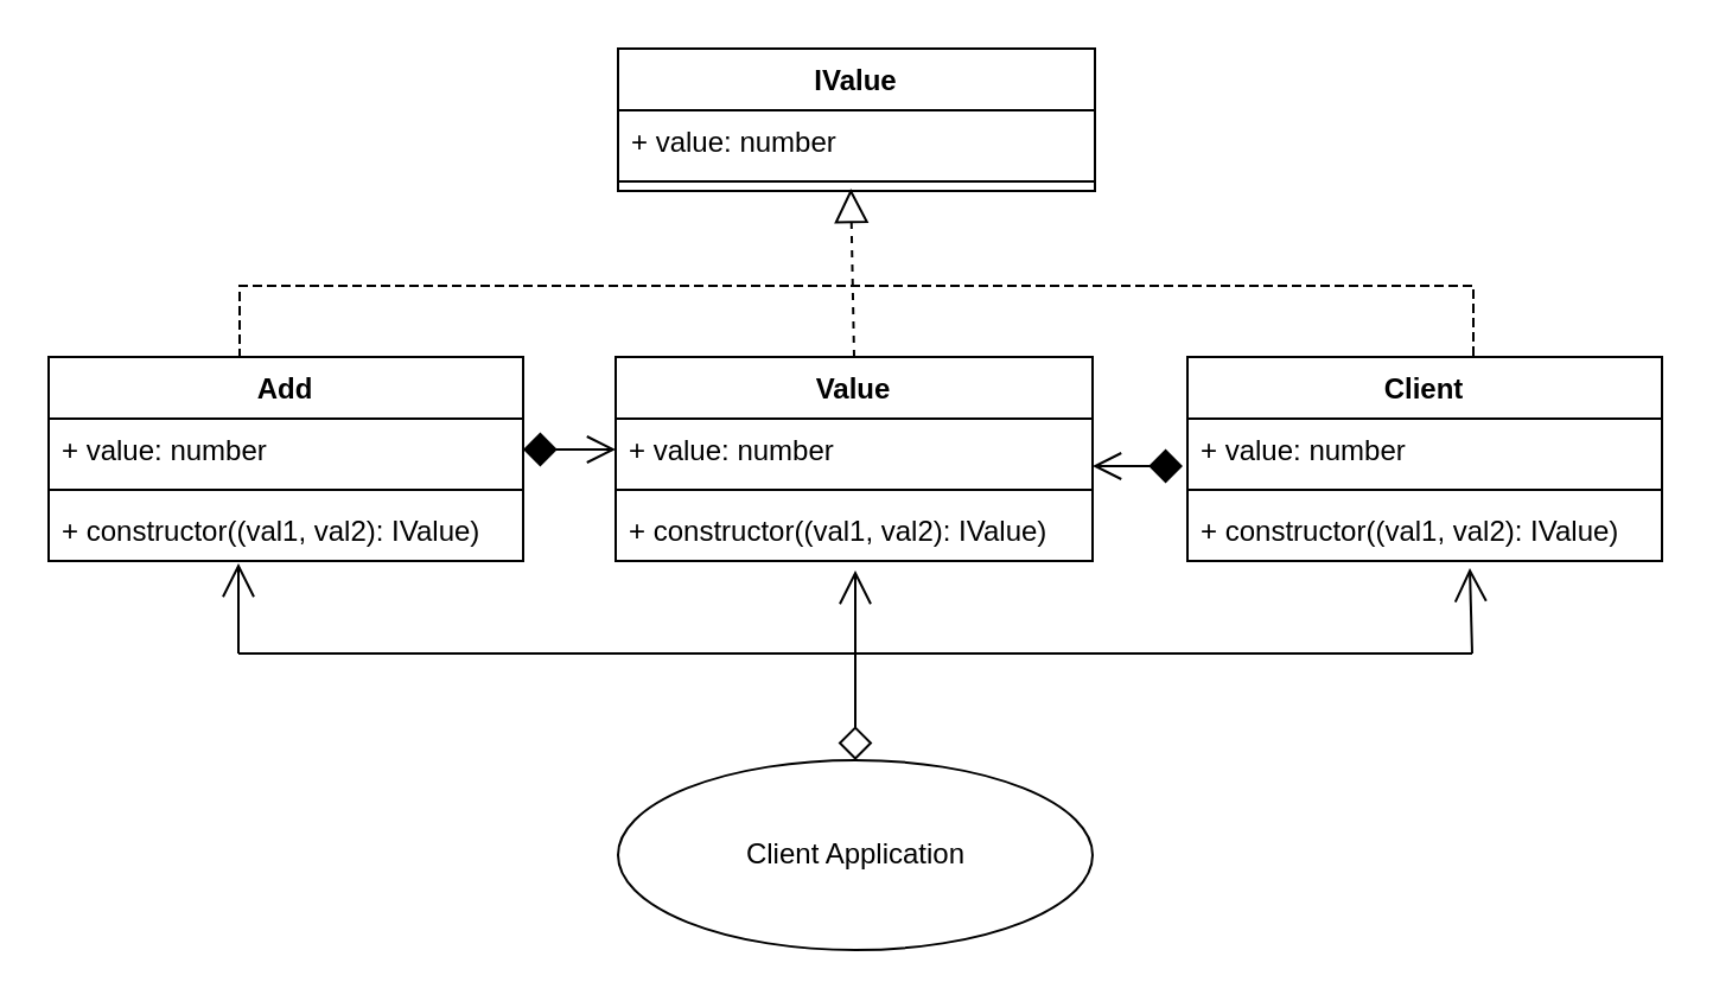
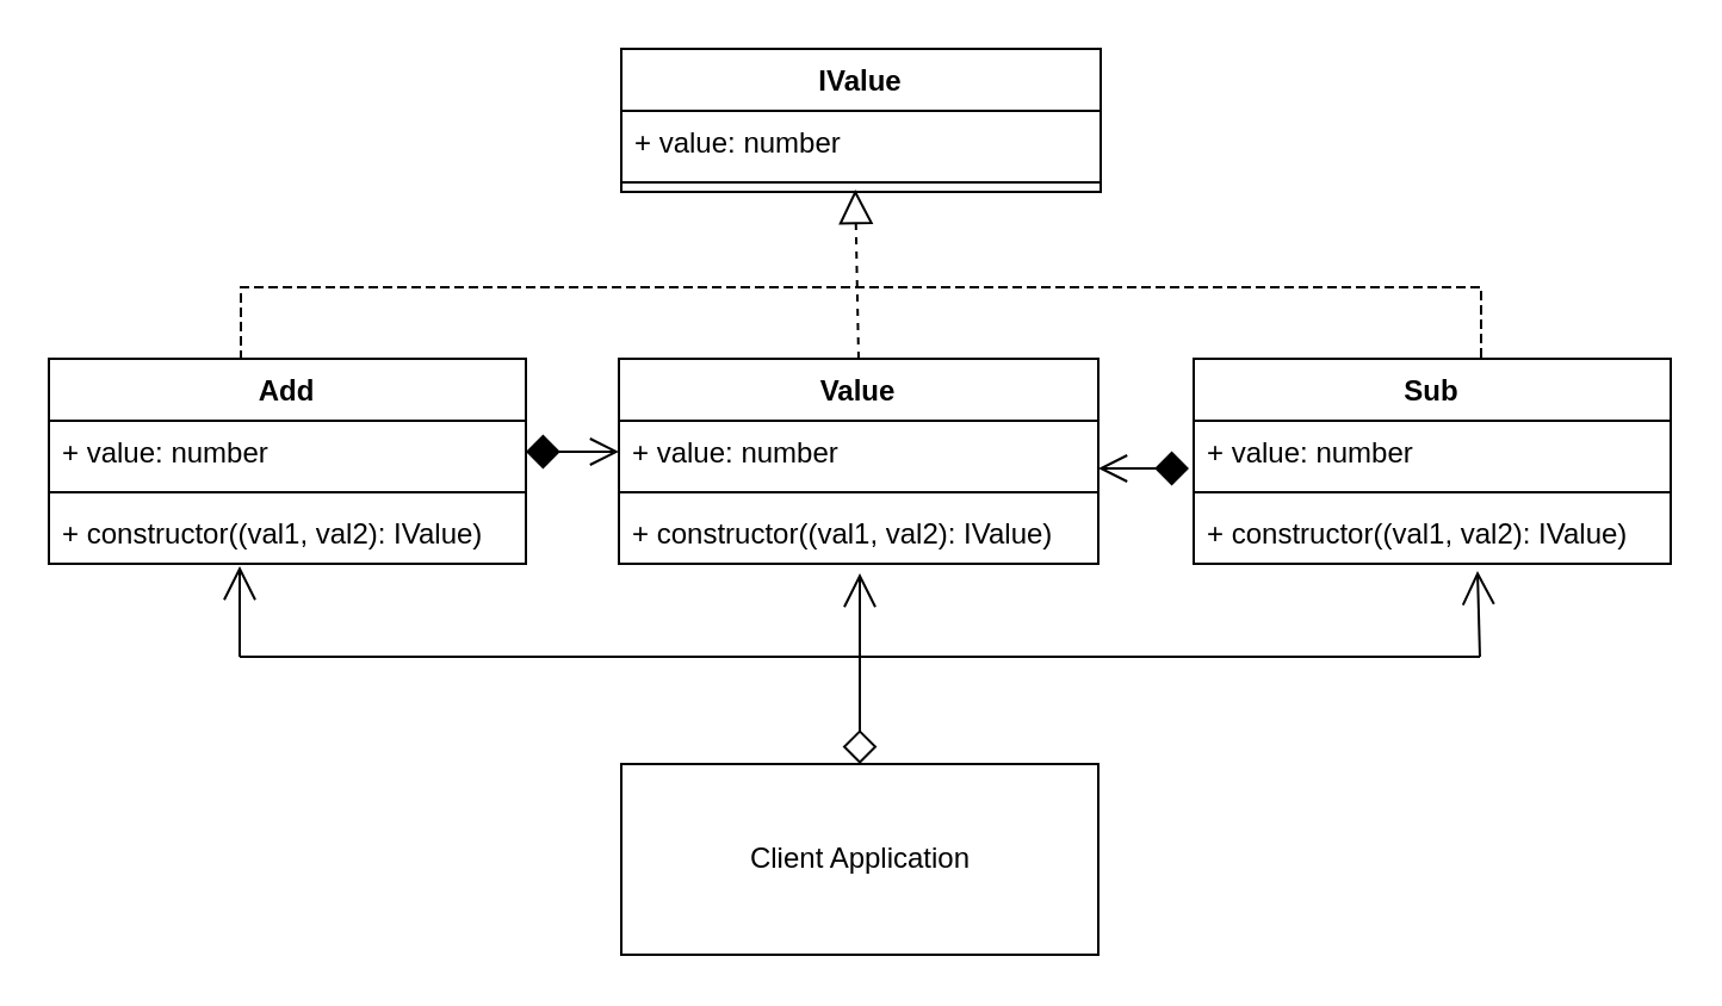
  <mxCell id="0" />
  <mxCell id="1" parent="0" />
- <mxCell id="2" value="Client Application" style="ellipse;html=1;" vertex="1" parent="1"><mxGeometry x="260" y="320" width="200" height="80" as="geometry" /></mxCell>
+ <mxCell id="2" value="Client Application" style="html=1;" vertex="1" parent="1"><mxGeometry x="260" y="320" width="200" height="80" as="geometry" /></mxCell>
  <mxCell id="3" value="Add" style="swimlane;fontStyle=1;align=center;verticalAlign=top;childLayout=stackLayout;horizontal=1;startSize=26;horizontalStack=0;resizeParent=1;resizeParentMax=0;resizeLast=0;collapsible=1;marginBottom=0;" vertex="1" parent="1"><mxGeometry x="20" y="150" width="200" height="86" as="geometry" /></mxCell>
  <mxCell id="4" value="+ value: number" style="text;strokeColor=none;fillColor=none;align=left;verticalAlign=top;spacingLeft=4;spacingRight=4;overflow=hidden;rotatable=0;points=[[0,0.5],[1,0.5]];portConstraint=eastwest;" vertex="1" parent="3"><mxGeometry y="26" width="200" height="26" as="geometry" /></mxCell>
  <mxCell id="5" value="" style="line;strokeWidth=1;fillColor=none;align=left;verticalAlign=middle;spacingTop=-1;spacingLeft=3;spacingRight=3;rotatable=0;labelPosition=right;points=[];portConstraint=eastwest;" vertex="1" parent="3"><mxGeometry y="52" width="200" height="8" as="geometry" /></mxCell>
  <mxCell id="6" value="+ constructor((val1, val2): IValue)" style="text;strokeColor=none;fillColor=none;align=left;verticalAlign=top;spacingLeft=4;spacingRight=4;overflow=hidden;rotatable=0;points=[[0,0.5],[1,0.5]];portConstraint=eastwest;" vertex="1" parent="3"><mxGeometry y="60" width="200" height="26" as="geometry" /></mxCell>
  <mxCell id="7" value="Value" style="swimlane;fontStyle=1;align=center;verticalAlign=top;childLayout=stackLayout;horizontal=1;startSize=26;horizontalStack=0;resizeParent=1;resizeParentMax=0;resizeLast=0;collapsible=1;marginBottom=0;" vertex="1" parent="1"><mxGeometry x="259" y="150" width="201" height="86" as="geometry" /></mxCell>
  <mxCell id="8" value="+ value: number" style="text;strokeColor=none;fillColor=none;align=left;verticalAlign=top;spacingLeft=4;spacingRight=4;overflow=hidden;rotatable=0;points=[[0,0.5],[1,0.5]];portConstraint=eastwest;" vertex="1" parent="7"><mxGeometry y="26" width="201" height="26" as="geometry" /></mxCell>
  <mxCell id="9" value="" style="line;strokeWidth=1;fillColor=none;align=left;verticalAlign=middle;spacingTop=-1;spacingLeft=3;spacingRight=3;rotatable=0;labelPosition=right;points=[];portConstraint=eastwest;" vertex="1" parent="7"><mxGeometry y="52" width="201" height="8" as="geometry" /></mxCell>
  <mxCell id="10" value="+ constructor((val1, val2): IValue)" style="text;strokeColor=none;fillColor=none;align=left;verticalAlign=top;spacingLeft=4;spacingRight=4;overflow=hidden;rotatable=0;points=[[0,0.5],[1,0.5]];portConstraint=eastwest;" vertex="1" parent="7"><mxGeometry y="60" width="201" height="26" as="geometry" /></mxCell>
- <mxCell id="11" value="Client" style="swimlane;fontStyle=1;align=center;verticalAlign=top;childLayout=stackLayout;horizontal=1;startSize=26;horizontalStack=0;resizeParent=1;resizeParentMax=0;resizeLast=0;collapsible=1;marginBottom=0;" vertex="1" parent="1"><mxGeometry x="500" y="150" width="200" height="86" as="geometry" /></mxCell>
+ <mxCell id="11" value="Sub" style="swimlane;fontStyle=1;align=center;verticalAlign=top;childLayout=stackLayout;horizontal=1;startSize=26;horizontalStack=0;resizeParent=1;resizeParentMax=0;resizeLast=0;collapsible=1;marginBottom=0;" vertex="1" parent="1"><mxGeometry x="500" y="150" width="200" height="86" as="geometry" /></mxCell>
  <mxCell id="12" value="+ value: number" style="text;strokeColor=none;fillColor=none;align=left;verticalAlign=top;spacingLeft=4;spacingRight=4;overflow=hidden;rotatable=0;points=[[0,0.5],[1,0.5]];portConstraint=eastwest;" vertex="1" parent="11"><mxGeometry y="26" width="200" height="26" as="geometry" /></mxCell>
  <mxCell id="13" value="" style="line;strokeWidth=1;fillColor=none;align=left;verticalAlign=middle;spacingTop=-1;spacingLeft=3;spacingRight=3;rotatable=0;labelPosition=right;points=[];portConstraint=eastwest;" vertex="1" parent="11"><mxGeometry y="52" width="200" height="8" as="geometry" /></mxCell>
  <mxCell id="14" value="+ constructor((val1, val2): IValue)" style="text;strokeColor=none;fillColor=none;align=left;verticalAlign=top;spacingLeft=4;spacingRight=4;overflow=hidden;rotatable=0;points=[[0,0.5],[1,0.5]];portConstraint=eastwest;" vertex="1" parent="11"><mxGeometry y="60" width="200" height="26" as="geometry" /></mxCell>
  <mxCell id="15" value="IValue" style="swimlane;fontStyle=1;align=center;verticalAlign=top;childLayout=stackLayout;horizontal=1;startSize=26;horizontalStack=0;resizeParent=1;resizeParentMax=0;resizeLast=0;collapsible=1;marginBottom=0;" vertex="1" parent="1"><mxGeometry x="260" y="20" width="201" height="60" as="geometry" /></mxCell>
  <mxCell id="16" value="+ value: number" style="text;strokeColor=none;fillColor=none;align=left;verticalAlign=top;spacingLeft=4;spacingRight=4;overflow=hidden;rotatable=0;points=[[0,0.5],[1,0.5]];portConstraint=eastwest;" vertex="1" parent="15"><mxGeometry y="26" width="201" height="26" as="geometry" /></mxCell>
  <mxCell id="17" value="" style="line;strokeWidth=1;fillColor=none;align=left;verticalAlign=middle;spacingTop=-1;spacingLeft=3;spacingRight=3;rotatable=0;labelPosition=right;points=[];portConstraint=eastwest;" vertex="1" parent="15"><mxGeometry y="52" width="201" height="8" as="geometry" /></mxCell>
  <mxCell id="18" value="" style="shape=partialRectangle;whiteSpace=wrap;html=1;bottom=1;right=1;left=1;top=0;fillColor=none;routingCenterX=-0.5;direction=west;dashed=1;" vertex="1" parent="1"><mxGeometry x="100.5" y="120" width="520" height="30" as="geometry" /></mxCell>
  <mxCell id="19" value="" style="html=1;verticalAlign=bottom;startArrow=none;startFill=0;endArrow=block;startSize=6;endSize=12;exitX=0.5;exitY=0;exitDx=0;exitDy=0;entryX=0.488;entryY=0.875;entryDx=0;entryDy=0;entryPerimeter=0;dashed=1;endFill=0;" edge="1" parent="1" source="7" target="17"><mxGeometry width="80" relative="1" as="geometry"><mxPoint x="310" y="190" as="sourcePoint" /><mxPoint x="390" y="190" as="targetPoint" /></mxGeometry></mxCell>
  <mxCell id="20" value="" style="html=1;verticalAlign=bottom;startArrow=diamond;startFill=1;endArrow=open;startSize=12;endSize=10;exitX=1;exitY=0.5;exitDx=0;exitDy=0;entryX=0;entryY=0.5;entryDx=0;entryDy=0;endFill=0;" edge="1" parent="1" source="4" target="8"><mxGeometry width="80" relative="1" as="geometry"><mxPoint x="369.5" y="160" as="sourcePoint" /><mxPoint x="368.088" y="89" as="targetPoint" /></mxGeometry></mxCell>
  <mxCell id="21" value="" style="html=1;verticalAlign=bottom;startArrow=open;startFill=0;endArrow=diamond;startSize=10;endSize=12;entryX=-0.01;entryY=0.769;entryDx=0;entryDy=0;endFill=1;entryPerimeter=0;" edge="1" parent="1" target="12"><mxGeometry width="80" relative="1" as="geometry"><mxPoint x="460" y="196" as="sourcePoint" /><mxPoint x="269" y="199" as="targetPoint" /></mxGeometry></mxCell>
  <mxCell id="22" value="" style="html=1;verticalAlign=bottom;startArrow=diamond;startFill=0;endArrow=open;startSize=12;endSize=12;exitX=0.5;exitY=0;exitDx=0;exitDy=0;endFill=0;" edge="1" parent="1" source="2"><mxGeometry width="80" relative="1" as="geometry"><mxPoint x="369.5" y="160" as="sourcePoint" /><mxPoint x="360" y="240" as="targetPoint" /></mxGeometry></mxCell>
  <mxCell id="23" value="" style="line;strokeWidth=1;html=1;" vertex="1" parent="1"><mxGeometry x="100" y="270" width="520" height="10" as="geometry" /></mxCell>
  <mxCell id="24" value="" style="html=1;verticalAlign=bottom;startArrow=none;startFill=0;endArrow=open;startSize=6;endSize=12;entryX=0.488;entryY=0.875;entryDx=0;entryDy=0;entryPerimeter=0;endFill=0;" edge="1" parent="1"><mxGeometry width="80" relative="1" as="geometry"><mxPoint x="100" y="275" as="sourcePoint" /><mxPoint x="99.998" y="237" as="targetPoint" /></mxGeometry></mxCell>
  <mxCell id="25" value="" style="html=1;verticalAlign=bottom;startArrow=none;startFill=0;endArrow=open;startSize=6;endSize=12;entryX=0.595;entryY=1.115;entryDx=0;entryDy=0;entryPerimeter=0;endFill=0;exitX=1;exitY=0.5;exitDx=0;exitDy=0;exitPerimeter=0;" edge="1" parent="1" source="23" target="14"><mxGeometry width="80" relative="1" as="geometry"><mxPoint x="110" y="281" as="sourcePoint" /><mxPoint x="109.998" y="247" as="targetPoint" /></mxGeometry></mxCell>
